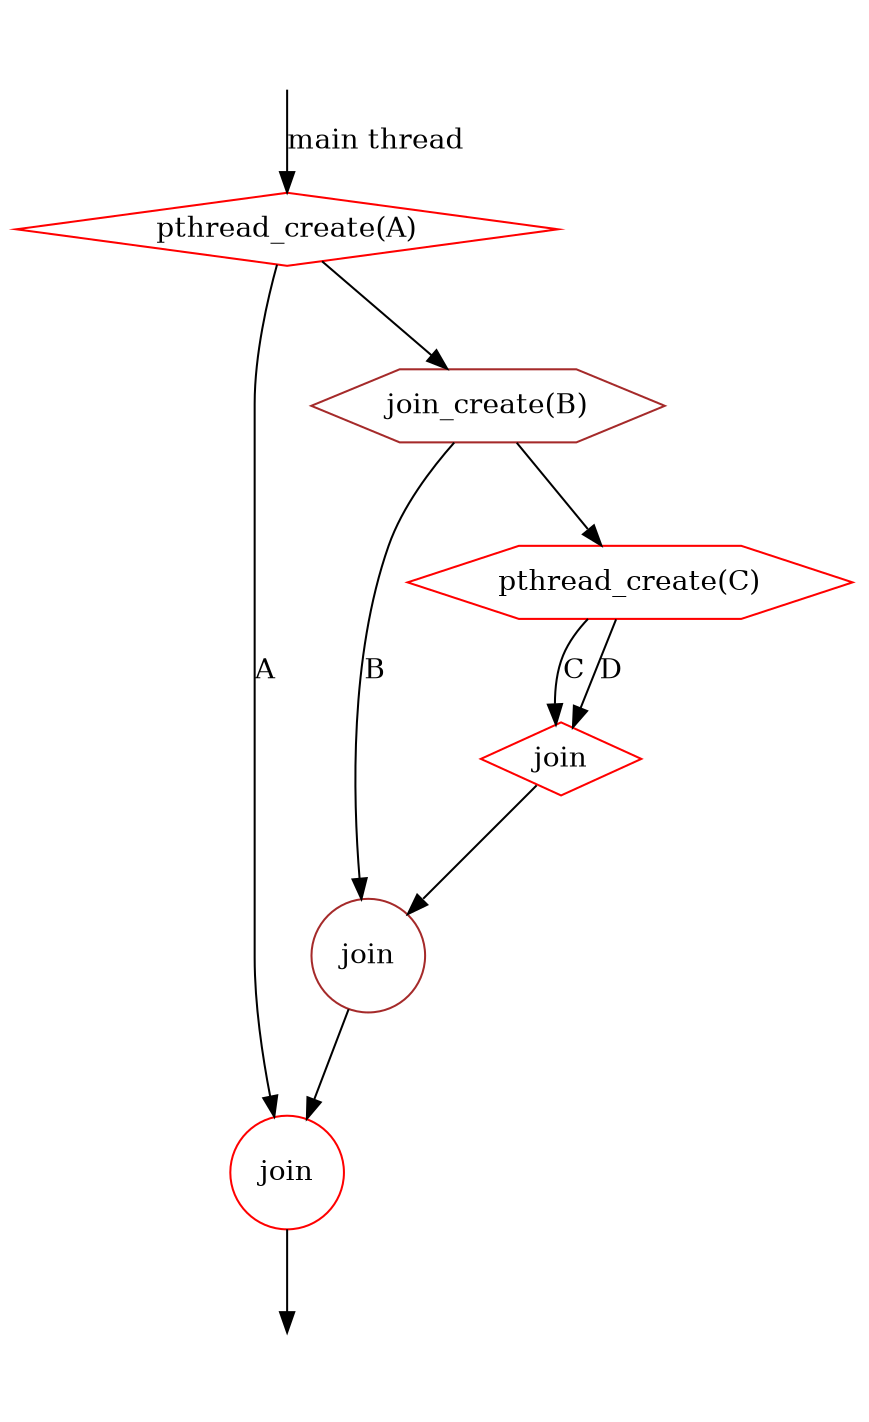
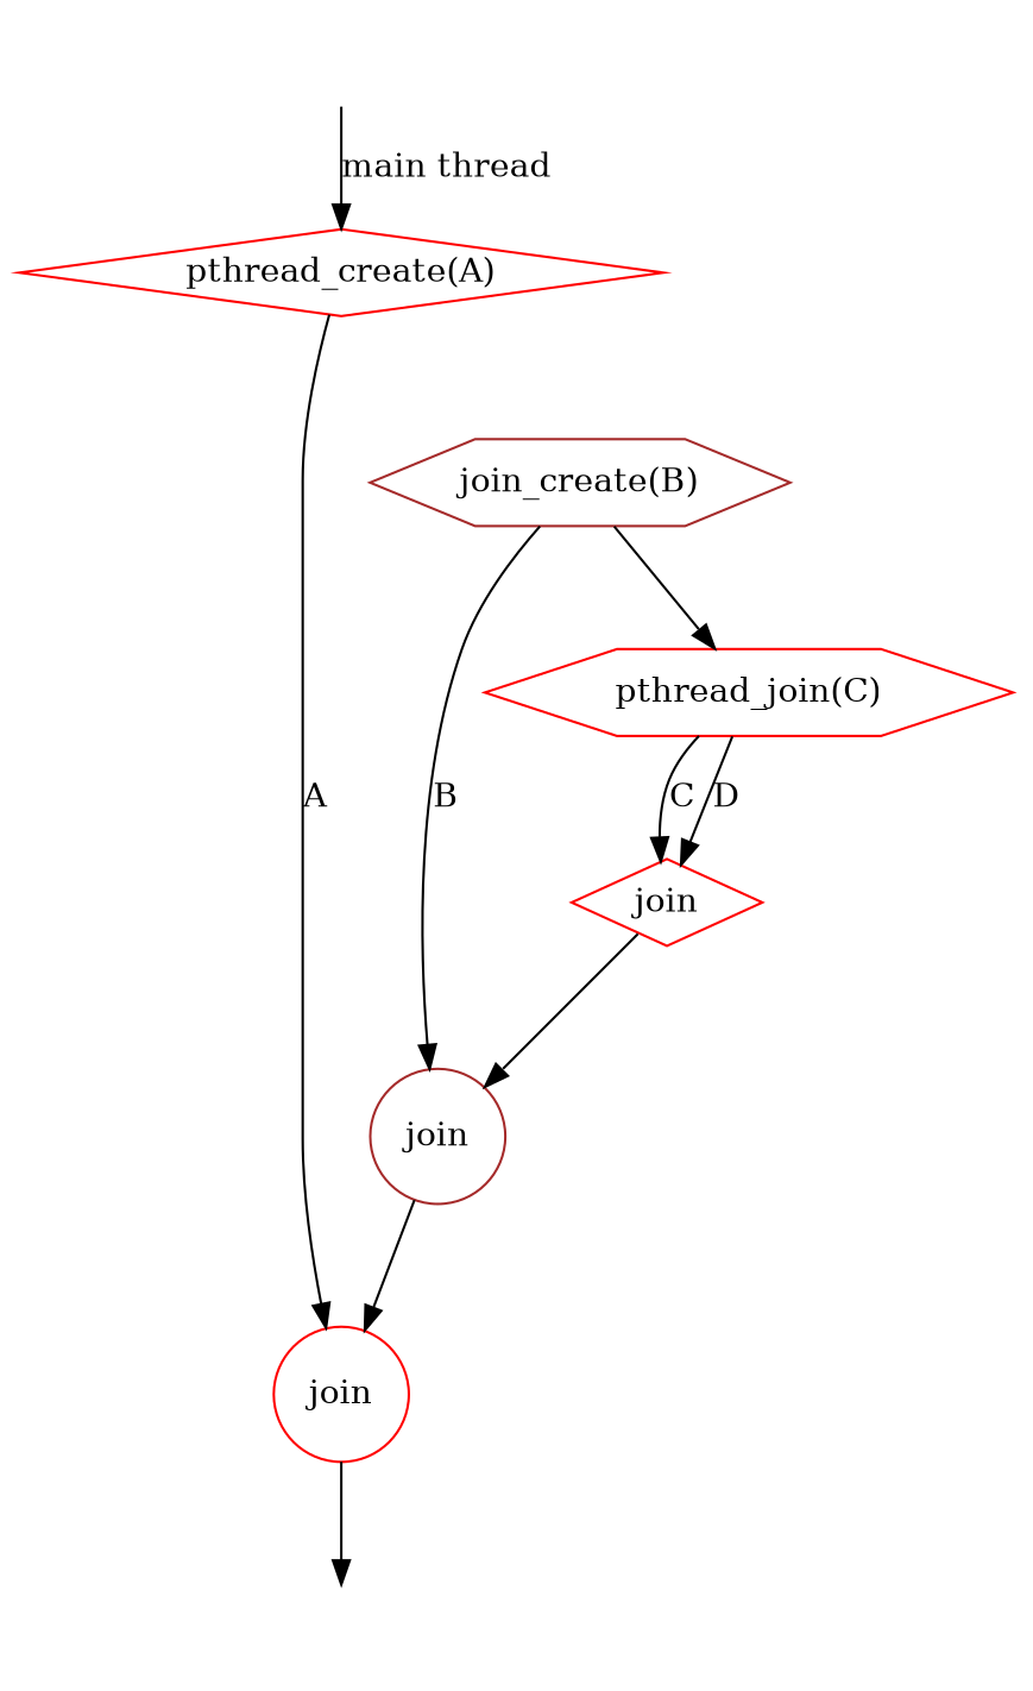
  digraph {
    rankdir=TB
    node [color=red]
    start [style=invis color=""]
    end [style=invis color=""]
    n3 [label=join shape=diamond]
    n4 [color=brown label=join shape=circle]
    n5 [label=join shape=circle]
    "pthread_create(A)" [shape=diamond]
    n7 [color=brown label="join_create(B)" shape=hexagon]
-   "pthread_create(C)" [shape=hexagon]
+   "pthread_create(C)" [shape=hexagon label="pthread_join(C)"]
    subgraph sub_1 {
      start
      end
    }
    subgraph sub_2 {
      n3
      n4
      n5
    }
    start -> "pthread_create(A)" [label="main thread"]
    n3 -> n4 [label=" "]
    n4 -> n5 [label=" "]
    n5 -> end [label=" "]
    "pthread_create(A)" -> n5 [label=A]
-   "pthread_create(A)" -> n7 [label=" "]
    n7 -> n4 [label=B]
    n7 -> "pthread_create(C)" [label=" "]
    "pthread_create(C)" -> n3 [label=C]
    "pthread_create(C)" -> n3 [label=D]
  }
